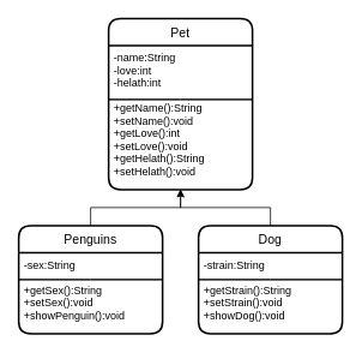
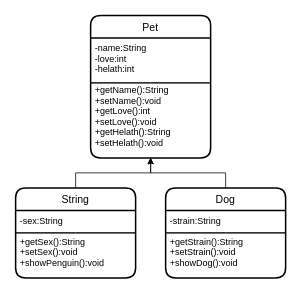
  <mxCell id="0" />
  <mxCell id="1" parent="0" />
  <mxCell id="2" value="Pet" style="swimlane;childLayout=stackLayout;horizontal=1;startSize=30;horizontalStack=0;rounded=1;fontSize=14;fontStyle=0;strokeWidth=2;resizeParent=0;resizeLast=1;shadow=0;dashed=0;align=center;" parent="1" vertex="1"><mxGeometry width="160" height="190" as="geometry" x="120" y="20" /></mxCell>
  <mxCell id="3" value="-name:String&#10;-love:int&#10;-helath:int&#10;&#10;+getName():String&#10;+setName():void&#10;+getLove():int&#10;+setLove():void&#10;+getHelath():String&#10;+setHelath():void" style="align=left;strokeColor=none;fillColor=none;spacingLeft=4;fontSize=12;verticalAlign=top;resizable=0;rotatable=0;part=1;" parent="2" vertex="1"><mxGeometry y="30" width="160" height="160" as="geometry" /></mxCell>
  <mxCell id="4" value="" style="shape=link;html=1;rounded=0;startSize=6;endSize=6;width=1;" parent="2" edge="1"><mxGeometry width="100" relative="1" as="geometry"><mxPoint y="90" as="sourcePoint" /><mxPoint x="160" y="90" as="targetPoint" /><Array as="points"><mxPoint x="80" y="90" /></Array></mxGeometry></mxCell>
  <mxCell id="5" value="" style="edgeStyle=orthogonalEdgeStyle;rounded=0;orthogonalLoop=1;jettySize=auto;html=1;startSize=6;endSize=6;" parent="1" source="6" target="3" edge="1"><mxGeometry relative="1" as="geometry" /></mxCell>
  <mxCell id="6" value="Dog" style="swimlane;childLayout=stackLayout;horizontal=1;startSize=30;horizontalStack=0;rounded=1;fontSize=14;fontStyle=0;strokeWidth=2;resizeParent=0;resizeLast=1;shadow=0;dashed=0;align=center;" parent="1" vertex="1"><mxGeometry x="220" y="250" width="160" height="120" as="geometry" /></mxCell>
  <mxCell id="7" value="" style="shape=link;html=1;rounded=0;startSize=6;endSize=6;width=1;" parent="6" edge="1"><mxGeometry width="100" relative="1" as="geometry"><mxPoint y="60" as="sourcePoint" /><mxPoint x="160" y="60" as="targetPoint" /><Array as="points"><mxPoint x="80" y="60" /></Array></mxGeometry></mxCell>
  <mxCell id="8" value="-strain:String&#10;&#10;+getStrain():String&#10;+setStrain():void&#10;+showDog():void" style="align=left;strokeColor=none;fillColor=none;spacingLeft=4;fontSize=12;verticalAlign=top;resizable=0;rotatable=0;part=1;" parent="6" vertex="1"><mxGeometry y="30" width="160" height="90" as="geometry" /></mxCell>
  <mxCell id="9" value="" style="edgeStyle=orthogonalEdgeStyle;rounded=0;orthogonalLoop=1;jettySize=auto;html=1;startSize=6;endSize=6;" parent="1" source="10" target="3" edge="1"><mxGeometry relative="1" as="geometry" /></mxCell>
- <mxCell id="10" value="Penguins" style="swimlane;childLayout=stackLayout;horizontal=1;startSize=30;horizontalStack=0;rounded=1;fontSize=14;fontStyle=0;strokeWidth=2;resizeParent=0;resizeLast=1;shadow=0;dashed=0;align=center;" parent="1" vertex="1"><mxGeometry x="20" y="250" width="160" height="120" as="geometry" /></mxCell>
+ <mxCell id="10" value="String" style="swimlane;childLayout=stackLayout;horizontal=1;startSize=30;horizontalStack=0;rounded=1;fontSize=14;fontStyle=0;strokeWidth=2;resizeParent=0;resizeLast=1;shadow=0;dashed=0;align=center;" parent="1" vertex="1"><mxGeometry x="20" y="250" width="160" height="120" as="geometry" /></mxCell>
  <mxCell id="11" value="" style="shape=link;html=1;rounded=0;startSize=6;endSize=6;width=1;" parent="10" edge="1"><mxGeometry width="100" relative="1" as="geometry"><mxPoint y="60" as="sourcePoint" /><mxPoint x="160" y="60" as="targetPoint" /><Array as="points"><mxPoint x="80" y="60" /></Array></mxGeometry></mxCell>
  <mxCell id="12" value="-sex:String&#10;&#10;+getSex():String&#10;+setSex():void&#10;+showPenguin():void" style="align=left;strokeColor=none;fillColor=none;spacingLeft=4;fontSize=12;verticalAlign=top;resizable=0;rotatable=0;part=1;" parent="10" vertex="1"><mxGeometry y="30" width="160" height="90" as="geometry" /></mxCell>
